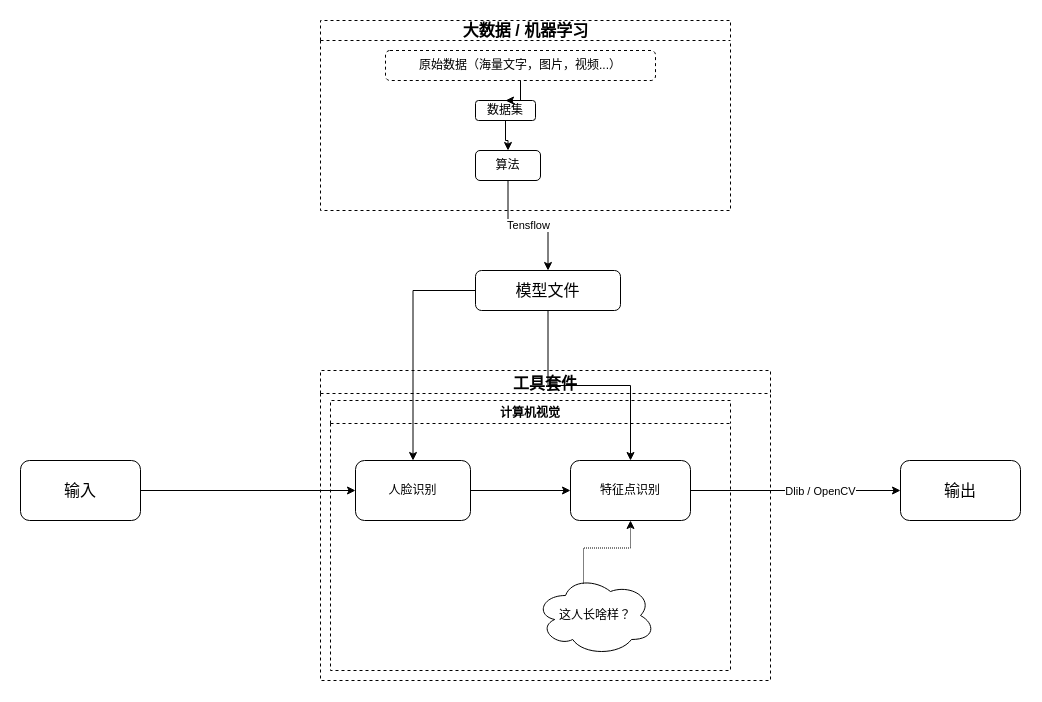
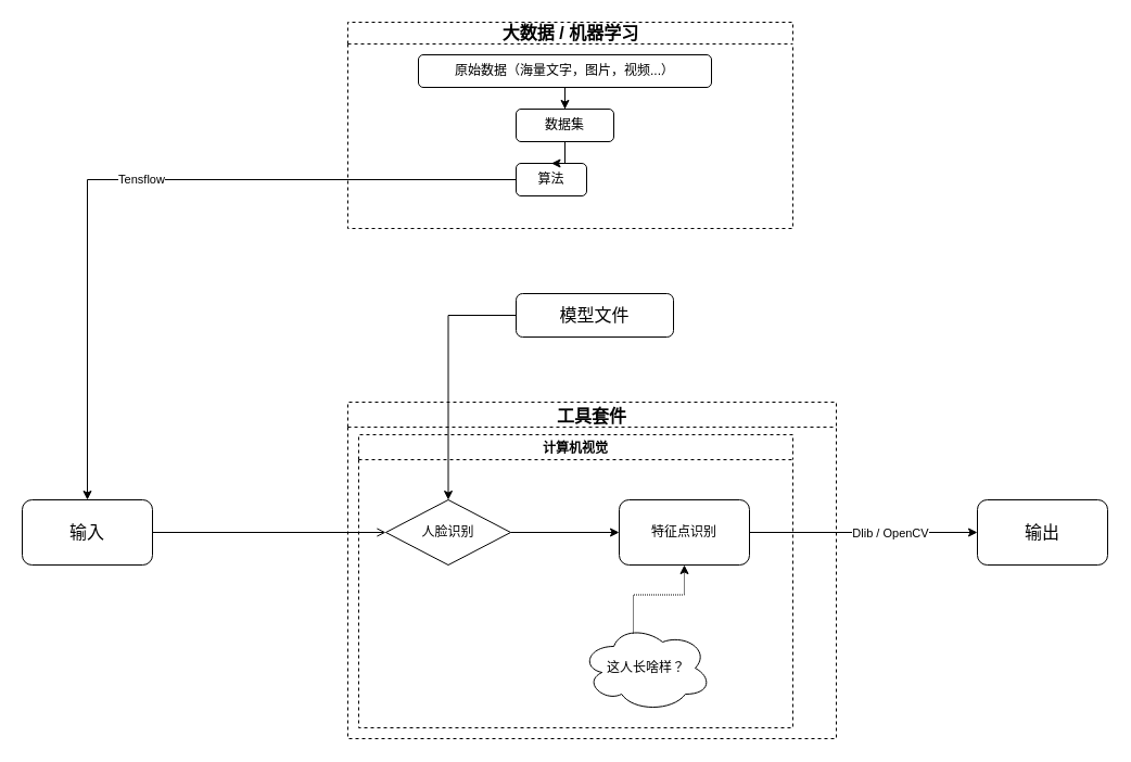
  <mxCell id="0" />
  <mxCell id="1" parent="0" />
  <mxCell id="2" value="&lt;font style=&quot;font-size: 16px&quot;&gt;大数据 / 机器学习&lt;/font&gt;" style="swimlane;html=1;startSize=20;horizontal=1;containerType=tree;dashed=1;fillColor=none;align=center;" parent="1" vertex="1"><mxGeometry x="320" y="20" width="410" height="190" as="geometry"><mxRectangle x="390" y="90" width="130" height="20" as="alternateBounds" /></mxGeometry></mxCell>
- <mxCell id="3" value="数据集" style="rounded=1;whiteSpace=wrap;html=1;fillColor=none;align=center;" parent="2" vertex="1"><mxGeometry x="155" y="80" width="60" height="20" as="geometry" /></mxCell>
+ <mxCell id="3" value="数据集" style="rounded=1;whiteSpace=wrap;html=1;fillColor=none;align=center;" parent="2" vertex="1"><mxGeometry x="155" y="80" width="90" height="30" as="geometry" /></mxCell>
  <mxCell id="4" value="" style="edgeStyle=orthogonalEdgeStyle;rounded=0;orthogonalLoop=1;jettySize=auto;html=1;" parent="2" source="3" target="5" edge="1"><mxGeometry relative="1" as="geometry" /></mxCell>
  <mxCell id="5" value="算法" style="rounded=1;whiteSpace=wrap;html=1;fillColor=none;align=center;" parent="2" vertex="1"><mxGeometry x="155" y="130" width="65" height="30" as="geometry" /></mxCell>
  <mxCell id="6" style="edgeStyle=orthogonalEdgeStyle;rounded=0;orthogonalLoop=1;jettySize=auto;html=1;entryX=0.5;entryY=0;entryDx=0;entryDy=0;" parent="2" source="7" target="3" edge="1"><mxGeometry relative="1" as="geometry" /></mxCell>
- <mxCell id="7" value="原始数据（海量文字，图片，视频...）" style="rounded=1;whiteSpace=wrap;html=1;fillColor=none;align=center;dashed=1;" parent="2" vertex="1"><mxGeometry x="65" y="30" width="270" height="30" as="geometry" /></mxCell>
+ <mxCell id="7" value="原始数据（海量文字，图片，视频...）" style="rounded=1;whiteSpace=wrap;html=1;fillColor=none;align=center;" parent="2" vertex="1"><mxGeometry x="65" y="30" width="270" height="30" as="geometry" /></mxCell>
  <mxCell id="8" style="edgeStyle=orthogonalEdgeStyle;rounded=0;orthogonalLoop=1;jettySize=auto;html=1;entryX=0.5;entryY=0;entryDx=0;entryDy=0;" edge="1" parent="1" source="10" target="15"><mxGeometry relative="1" as="geometry" /></mxCell>
- <mxCell id="9" style="edgeStyle=orthogonalEdgeStyle;rounded=0;orthogonalLoop=1;jettySize=auto;html=1;entryX=0.5;entryY=0;entryDx=0;entryDy=0;" edge="1" parent="1" source="10" target="16"><mxGeometry relative="1" as="geometry" /></mxCell>
  <mxCell id="10" value="模型文件" style="rounded=1;whiteSpace=wrap;html=1;fillColor=none;align=center;fontSize=16;" parent="1" vertex="1"><mxGeometry x="475" y="270" width="145" height="40" as="geometry" /></mxCell>
- <mxCell id="11" value="Tensflow" style="edgeStyle=orthogonalEdgeStyle;rounded=0;orthogonalLoop=1;jettySize=auto;html=1;" parent="1" source="5" target="10" edge="1"><mxGeometry relative="1" as="geometry"><mxPoint x="380" y="190" as="sourcePoint" /></mxGeometry></mxCell>
+ <mxCell id="11" value="Tensflow" style="edgeStyle=orthogonalEdgeStyle;rounded=0;orthogonalLoop=1;jettySize=auto;html=1;" parent="1" source="5" target="23" edge="1"><mxGeometry relative="1" as="geometry"><mxPoint x="380" y="190" as="sourcePoint" /></mxGeometry></mxCell>
  <mxCell id="12" value="工具套件" style="swimlane;fillColor=none;align=center;dashed=1;fontSize=16;" vertex="1" parent="1"><mxGeometry x="320" y="370" width="450" height="310" as="geometry"><mxRectangle x="390" y="430" width="80" height="23" as="alternateBounds" /></mxGeometry></mxCell>
  <mxCell id="13" value="计算机视觉" style="swimlane;fillColor=none;align=center;dashed=1;" vertex="1" parent="12"><mxGeometry x="10" y="30" width="400" height="270" as="geometry"><mxRectangle x="10" y="30" width="90" height="23" as="alternateBounds" /></mxGeometry></mxCell>
  <mxCell id="14" style="edgeStyle=orthogonalEdgeStyle;rounded=0;orthogonalLoop=1;jettySize=auto;html=1;entryX=0;entryY=0.5;entryDx=0;entryDy=0;" edge="1" parent="13" source="15" target="16"><mxGeometry relative="1" as="geometry" /></mxCell>
- <mxCell id="15" value="人脸识别" style="rounded=1;whiteSpace=wrap;html=1;shadow=0;glass=0;strokeColor=#000000;fillColor=none;align=center;" vertex="1" parent="13"><mxGeometry x="25" y="60" width="115" height="60" as="geometry" /></mxCell>
+ <mxCell id="15" value="人脸识别" style="rhombus;whiteSpace=wrap;html=1;shadow=0;glass=0;strokeColor=#000000;fillColor=none;align=center;" vertex="1" parent="13"><mxGeometry x="25" y="60" width="115" height="60" as="geometry" /></mxCell>
  <mxCell id="16" value="特征点识别" style="rounded=1;whiteSpace=wrap;html=1;shadow=0;glass=0;strokeColor=#000000;fillColor=none;align=center;" vertex="1" parent="13"><mxGeometry x="240" y="60" width="120" height="60" as="geometry" /></mxCell>
  <mxCell id="17" style="edgeStyle=orthogonalEdgeStyle;rounded=0;orthogonalLoop=1;jettySize=auto;html=1;exitX=0.4;exitY=0.1;exitDx=0;exitDy=0;exitPerimeter=0;entryX=0.5;entryY=1;entryDx=0;entryDy=0;dashed=1;dashPattern=1 1;" edge="1" parent="13" source="18" target="16"><mxGeometry relative="1" as="geometry" /></mxCell>
  <mxCell id="18" value="这人长啥样？" style="ellipse;shape=cloud;whiteSpace=wrap;html=1;rounded=0;shadow=0;glass=0;strokeColor=#000000;fillColor=none;align=center;" vertex="1" parent="13"><mxGeometry x="205" y="175" width="120" height="80" as="geometry" /></mxCell>
  <mxCell id="19" value="输出" style="rounded=1;whiteSpace=wrap;html=1;shadow=0;glass=0;strokeColor=#000000;fillColor=none;align=center;fontSize=16;" vertex="1" parent="1"><mxGeometry x="900" y="460" width="120" height="60" as="geometry" /></mxCell>
  <mxCell id="20" style="edgeStyle=orthogonalEdgeStyle;rounded=0;orthogonalLoop=1;jettySize=auto;html=1;entryX=0;entryY=0.5;entryDx=0;entryDy=0;" edge="1" parent="1" source="16" target="19"><mxGeometry relative="1" as="geometry" /></mxCell>
  <mxCell id="21" value="Dlib / OpenCV" style="edgeLabel;html=1;align=center;verticalAlign=middle;resizable=0;points=[];" vertex="1" connectable="0" parent="20"><mxGeometry x="0.23" relative="1" as="geometry"><mxPoint as="offset" /></mxGeometry></mxCell>
- <mxCell id="22" style="edgeStyle=orthogonalEdgeStyle;rounded=0;orthogonalLoop=1;jettySize=auto;html=1;entryX=0;entryY=0.5;entryDx=0;entryDy=0;" edge="1" parent="1" source="23" target="15"><mxGeometry relative="1" as="geometry" /></mxCell>
+ <mxCell id="22" style="edgeStyle=orthogonalEdgeStyle;rounded=0;orthogonalLoop=1;jettySize=auto;html=1;entryX=0;entryY=0.5;entryDx=0;entryDy=0;endArrow=open;" edge="1" parent="1" source="23" target="15"><mxGeometry relative="1" as="geometry" /></mxCell>
  <mxCell id="23" value="输入" style="rounded=1;whiteSpace=wrap;html=1;shadow=0;glass=0;strokeColor=#000000;fillColor=none;align=center;fontSize=16;" vertex="1" parent="1"><mxGeometry x="20" y="460" width="120" height="60" as="geometry" /></mxCell>
